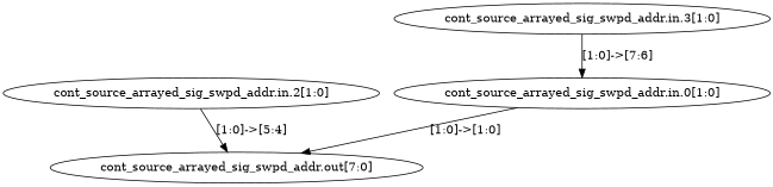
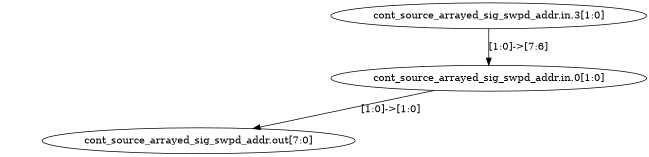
  digraph {
    node [shape=ellipse]
    n1 [label="cont_source_arrayed_sig_swpd_addr.in.0[1:0]"]
    n2 [label="cont_source_arrayed_sig_swpd_addr.out[7:0]"]
-   n3 [label="cont_source_arrayed_sig_swpd_addr.in.2[1:0]"]
    n4 [label="cont_source_arrayed_sig_swpd_addr.in.3[1:0]"]
    n1 -> n2 [label="[1:0]->[1:0]"]
-   n3 -> n2 [label="[1:0]->[5:4]"]
    n4 -> n1 [label="[1:0]->[7:6]"]
  }
